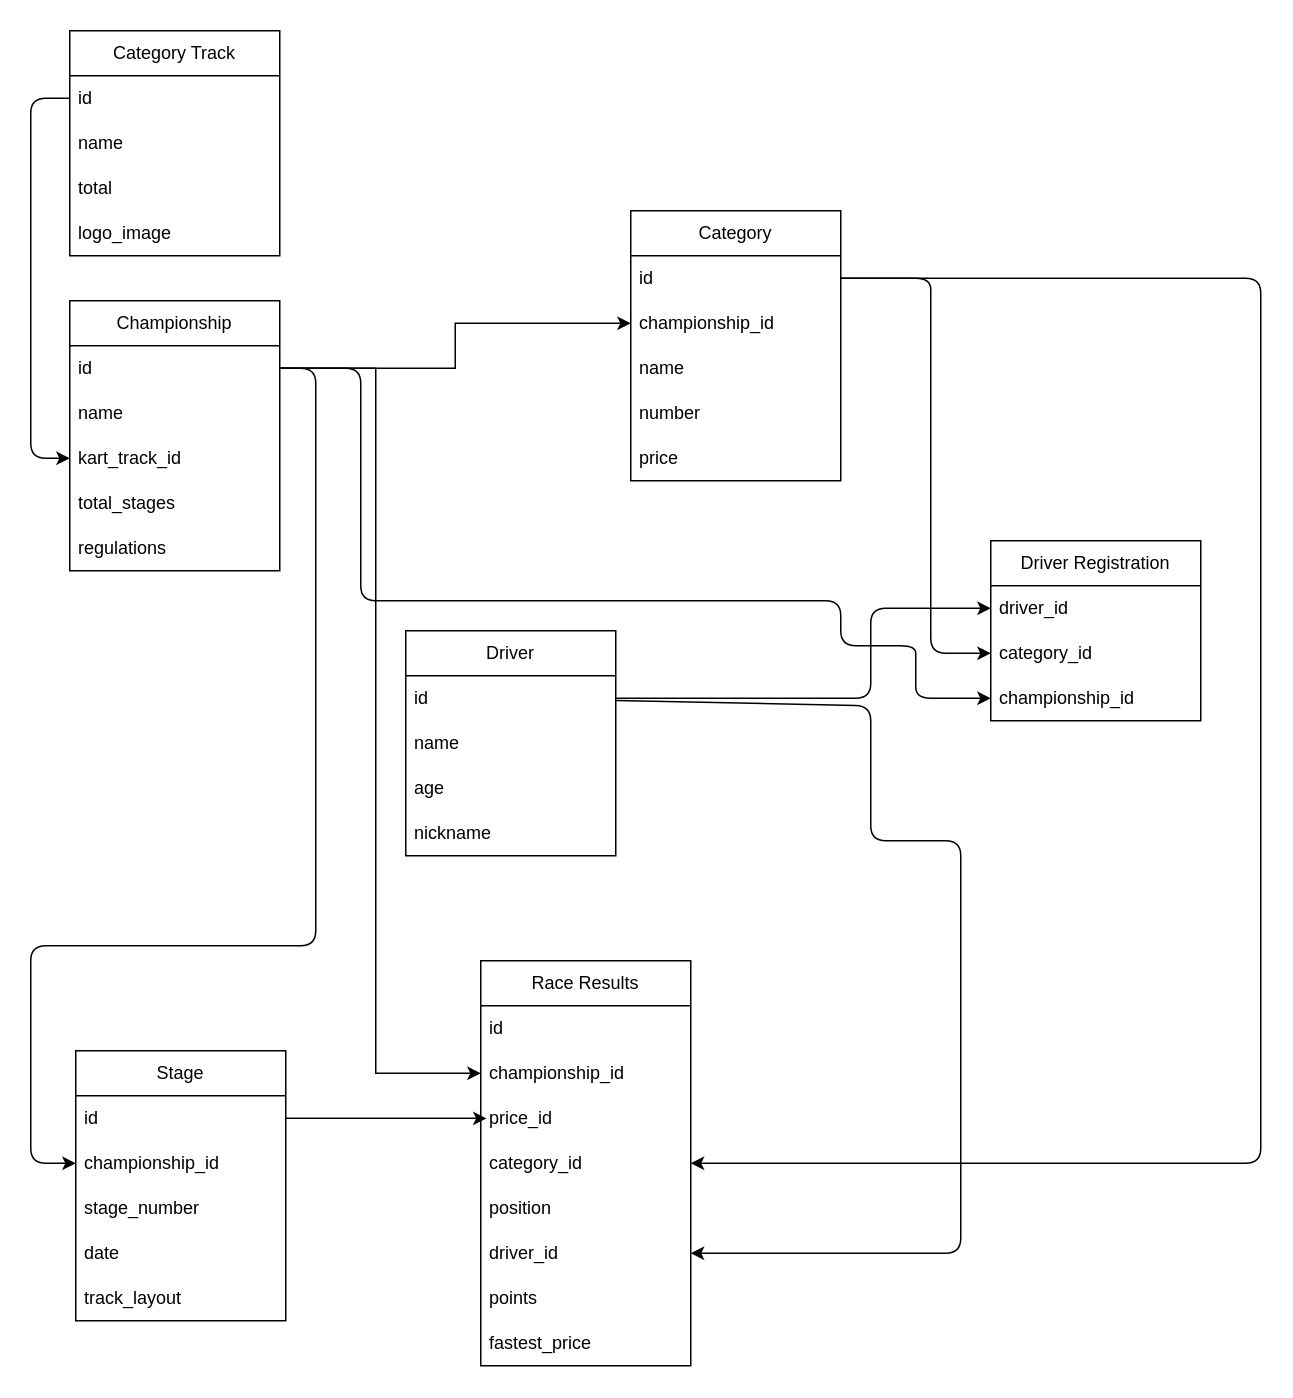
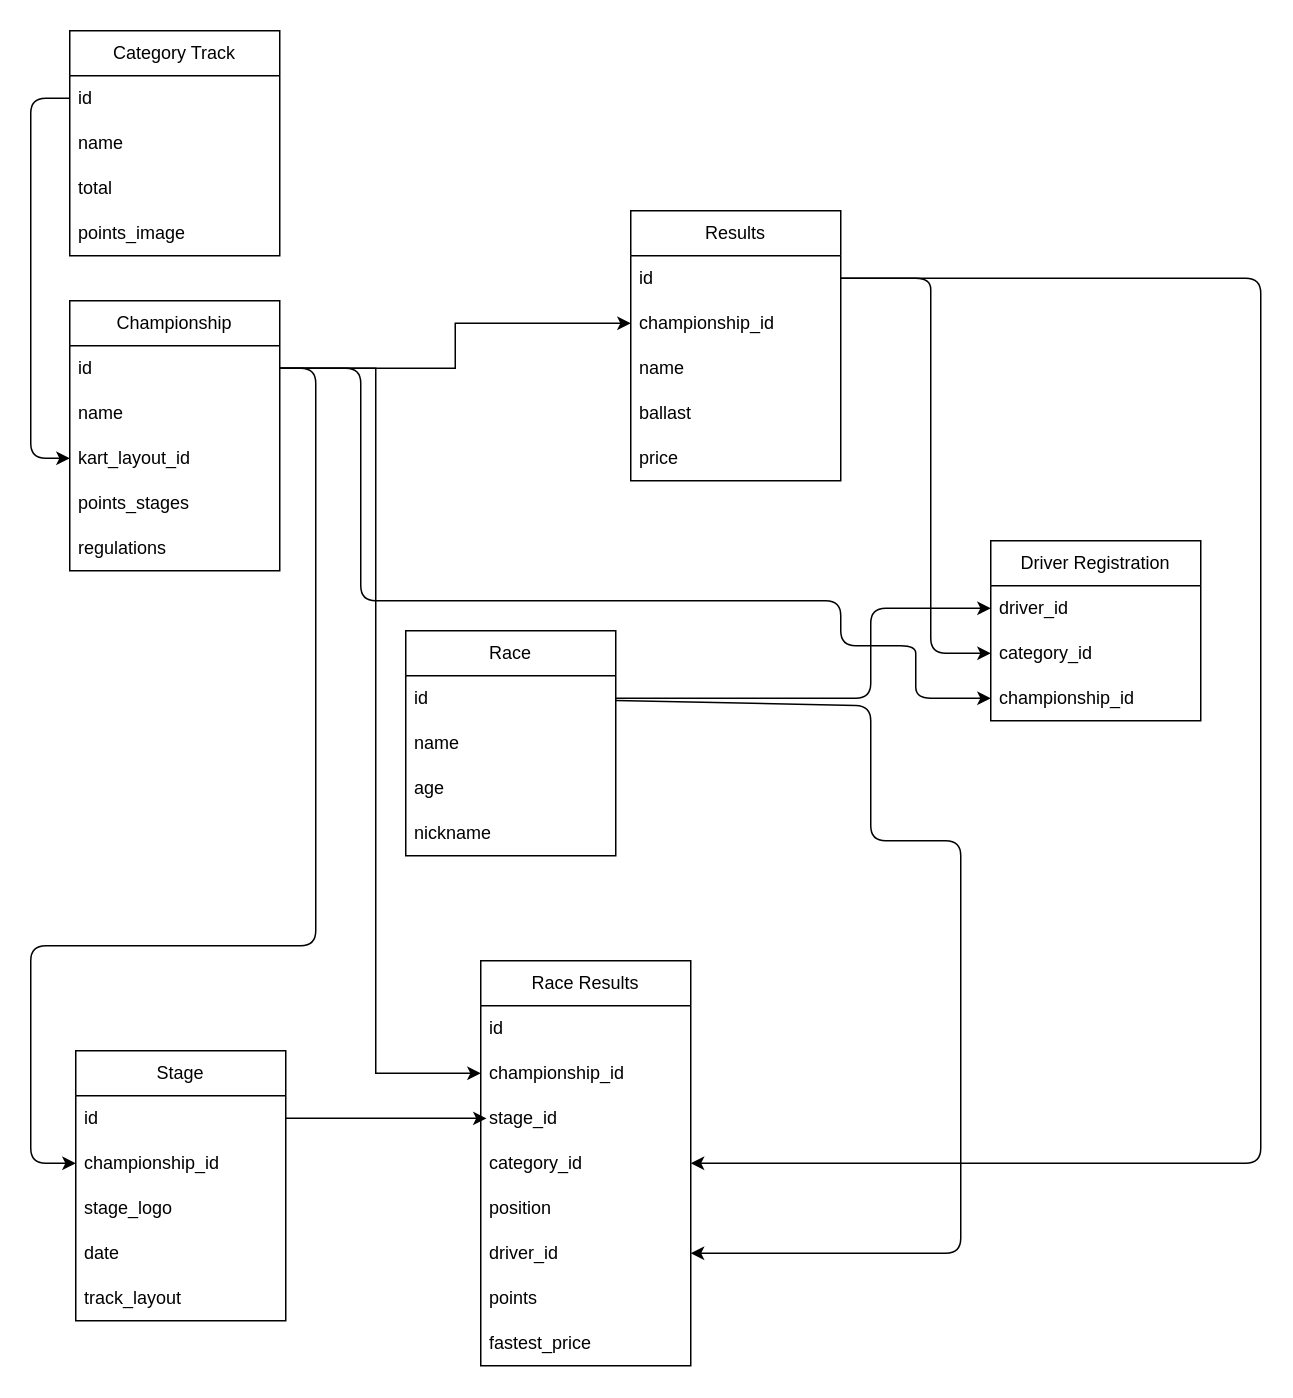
  <mxCell id="0" />
  <mxCell id="1" parent="0" />
  <mxCell id="2" style="edgeStyle=orthogonalEdgeStyle;rounded=0;orthogonalLoop=1;jettySize=auto;html=1;entryX=0;entryY=0.5;entryDx=0;entryDy=0;exitX=1;exitY=0.5;exitDx=0;exitDy=0;" parent="1" source="4" target="18" edge="1"><mxGeometry relative="1" as="geometry"><Array as="points"><mxPoint x="250" y="245" /><mxPoint x="250" y="715" /></Array></mxGeometry></mxCell>
  <mxCell id="3" value="Championship" style="swimlane;fontStyle=0;childLayout=stackLayout;horizontal=1;startSize=30;horizontalStack=0;resizeParent=1;resizeParentMax=0;resizeLast=0;collapsible=1;marginBottom=0;whiteSpace=wrap;html=1;" parent="1" vertex="1"><mxGeometry x="46" y="200" width="140" height="180" as="geometry"><mxRectangle x="50" y="540" width="120" height="30" as="alternateBounds" /></mxGeometry></mxCell>
  <mxCell id="4" value="id" style="text;strokeColor=none;fillColor=none;align=left;verticalAlign=middle;spacingLeft=4;spacingRight=4;overflow=hidden;points=[[0,0.5],[1,0.5]];portConstraint=eastwest;rotatable=0;whiteSpace=wrap;html=1;" parent="3" vertex="1"><mxGeometry y="30" width="140" height="30" as="geometry" /></mxCell>
  <mxCell id="5" value="name" style="text;strokeColor=none;fillColor=none;align=left;verticalAlign=middle;spacingLeft=4;spacingRight=4;overflow=hidden;points=[[0,0.5],[1,0.5]];portConstraint=eastwest;rotatable=0;whiteSpace=wrap;html=1;" parent="3" vertex="1"><mxGeometry y="60" width="140" height="30" as="geometry" /></mxCell>
- <mxCell id="6" value="kart_track_id" style="text;strokeColor=none;fillColor=none;align=left;verticalAlign=middle;spacingLeft=4;spacingRight=4;overflow=hidden;points=[[0,0.5],[1,0.5]];portConstraint=eastwest;rotatable=0;whiteSpace=wrap;html=1;" parent="3" vertex="1"><mxGeometry y="90" width="140" height="30" as="geometry" /></mxCell>
- <mxCell id="7" value="total_stages" style="text;strokeColor=none;fillColor=none;align=left;verticalAlign=middle;spacingLeft=4;spacingRight=4;overflow=hidden;points=[[0,0.5],[1,0.5]];portConstraint=eastwest;rotatable=0;whiteSpace=wrap;html=1;" parent="3" vertex="1"><mxGeometry y="120" width="140" height="30" as="geometry" /></mxCell>
+ <mxCell id="6" value="kart_layout_id" style="text;strokeColor=none;fillColor=none;align=left;verticalAlign=middle;spacingLeft=4;spacingRight=4;overflow=hidden;points=[[0,0.5],[1,0.5]];portConstraint=eastwest;rotatable=0;whiteSpace=wrap;html=1;" parent="3" vertex="1"><mxGeometry y="90" width="140" height="30" as="geometry" /></mxCell>
+ <mxCell id="7" value="points_stages" style="text;strokeColor=none;fillColor=none;align=left;verticalAlign=middle;spacingLeft=4;spacingRight=4;overflow=hidden;points=[[0,0.5],[1,0.5]];portConstraint=eastwest;rotatable=0;whiteSpace=wrap;html=1;" parent="3" vertex="1"><mxGeometry y="120" width="140" height="30" as="geometry" /></mxCell>
  <mxCell id="8" value="regulations" style="text;strokeColor=none;fillColor=none;align=left;verticalAlign=middle;spacingLeft=4;spacingRight=4;overflow=hidden;points=[[0,0.5],[1,0.5]];portConstraint=eastwest;rotatable=0;whiteSpace=wrap;html=1;" parent="3" vertex="1"><mxGeometry y="150" width="140" height="30" as="geometry" /></mxCell>
- <mxCell id="9" value="Category" style="swimlane;fontStyle=0;childLayout=stackLayout;horizontal=1;startSize=30;horizontalStack=0;resizeParent=1;resizeParentMax=0;resizeLast=0;collapsible=1;marginBottom=0;whiteSpace=wrap;html=1;" parent="1" vertex="1"><mxGeometry x="420" y="140" width="140" height="180" as="geometry" /></mxCell>
+ <mxCell id="9" value="Results" style="swimlane;fontStyle=0;childLayout=stackLayout;horizontal=1;startSize=30;horizontalStack=0;resizeParent=1;resizeParentMax=0;resizeLast=0;collapsible=1;marginBottom=0;whiteSpace=wrap;html=1;" parent="1" vertex="1"><mxGeometry x="420" y="140" width="140" height="180" as="geometry" /></mxCell>
  <mxCell id="10" value="id" style="text;strokeColor=none;fillColor=none;align=left;verticalAlign=middle;spacingLeft=4;spacingRight=4;overflow=hidden;points=[[0,0.5],[1,0.5]];portConstraint=eastwest;rotatable=0;whiteSpace=wrap;html=1;" parent="9" vertex="1"><mxGeometry y="30" width="140" height="30" as="geometry" /></mxCell>
  <mxCell id="11" value="championship_id" style="text;strokeColor=none;fillColor=none;align=left;verticalAlign=middle;spacingLeft=4;spacingRight=4;overflow=hidden;points=[[0,0.5],[1,0.5]];portConstraint=eastwest;rotatable=0;whiteSpace=wrap;html=1;" parent="9" vertex="1"><mxGeometry y="60" width="140" height="30" as="geometry" /></mxCell>
  <mxCell id="12" value="name" style="text;strokeColor=none;fillColor=none;align=left;verticalAlign=middle;spacingLeft=4;spacingRight=4;overflow=hidden;points=[[0,0.5],[1,0.5]];portConstraint=eastwest;rotatable=0;whiteSpace=wrap;html=1;" parent="9" vertex="1"><mxGeometry y="90" width="140" height="30" as="geometry" /></mxCell>
- <mxCell id="13" value="number" style="text;strokeColor=none;fillColor=none;align=left;verticalAlign=middle;spacingLeft=4;spacingRight=4;overflow=hidden;points=[[0,0.5],[1,0.5]];portConstraint=eastwest;rotatable=0;whiteSpace=wrap;html=1;" parent="9" vertex="1"><mxGeometry y="120" width="140" height="30" as="geometry" /></mxCell>
+ <mxCell id="13" value="ballast" style="text;strokeColor=none;fillColor=none;align=left;verticalAlign=middle;spacingLeft=4;spacingRight=4;overflow=hidden;points=[[0,0.5],[1,0.5]];portConstraint=eastwest;rotatable=0;whiteSpace=wrap;html=1;" parent="9" vertex="1"><mxGeometry y="120" width="140" height="30" as="geometry" /></mxCell>
  <mxCell id="14" value="price" style="text;strokeColor=none;fillColor=none;align=left;verticalAlign=middle;spacingLeft=4;spacingRight=4;overflow=hidden;points=[[0,0.5],[1,0.5]];portConstraint=eastwest;rotatable=0;whiteSpace=wrap;html=1;" parent="9" vertex="1"><mxGeometry y="150" width="140" height="30" as="geometry" /></mxCell>
  <mxCell id="15" style="edgeStyle=orthogonalEdgeStyle;rounded=0;orthogonalLoop=1;jettySize=auto;html=1;" parent="1" source="4" target="11" edge="1"><mxGeometry relative="1" as="geometry" /></mxCell>
  <mxCell id="16" value="Race Results" style="swimlane;fontStyle=0;childLayout=stackLayout;horizontal=1;startSize=30;horizontalStack=0;resizeParent=1;resizeParentMax=0;resizeLast=0;collapsible=1;marginBottom=0;whiteSpace=wrap;html=1;" parent="1" vertex="1"><mxGeometry x="320" y="640" width="140" height="270" as="geometry" /></mxCell>
  <mxCell id="17" value="id" style="text;strokeColor=none;fillColor=none;align=left;verticalAlign=middle;spacingLeft=4;spacingRight=4;overflow=hidden;points=[[0,0.5],[1,0.5]];portConstraint=eastwest;rotatable=0;whiteSpace=wrap;html=1;" parent="16" vertex="1"><mxGeometry y="30" width="140" height="30" as="geometry" /></mxCell>
  <mxCell id="18" value="championship_id" style="text;strokeColor=none;fillColor=none;align=left;verticalAlign=middle;spacingLeft=4;spacingRight=4;overflow=hidden;points=[[0,0.5],[1,0.5]];portConstraint=eastwest;rotatable=0;whiteSpace=wrap;html=1;" parent="16" vertex="1"><mxGeometry y="60" width="140" height="30" as="geometry" /></mxCell>
- <mxCell id="19" value="price_id" style="text;strokeColor=none;fillColor=none;align=left;verticalAlign=middle;spacingLeft=4;spacingRight=4;overflow=hidden;points=[[0,0.5],[1,0.5]];portConstraint=eastwest;rotatable=0;whiteSpace=wrap;html=1;" parent="16" vertex="1"><mxGeometry y="90" width="140" height="30" as="geometry" /></mxCell>
+ <mxCell id="19" value="stage_id" style="text;strokeColor=none;fillColor=none;align=left;verticalAlign=middle;spacingLeft=4;spacingRight=4;overflow=hidden;points=[[0,0.5],[1,0.5]];portConstraint=eastwest;rotatable=0;whiteSpace=wrap;html=1;" parent="16" vertex="1"><mxGeometry y="90" width="140" height="30" as="geometry" /></mxCell>
  <mxCell id="20" value="category_id" style="text;strokeColor=none;fillColor=none;align=left;verticalAlign=middle;spacingLeft=4;spacingRight=4;overflow=hidden;points=[[0,0.5],[1,0.5]];portConstraint=eastwest;rotatable=0;whiteSpace=wrap;html=1;" parent="16" vertex="1"><mxGeometry y="120" width="140" height="30" as="geometry" /></mxCell>
  <mxCell id="21" value="position" style="text;strokeColor=none;fillColor=none;align=left;verticalAlign=middle;spacingLeft=4;spacingRight=4;overflow=hidden;points=[[0,0.5],[1,0.5]];portConstraint=eastwest;rotatable=0;whiteSpace=wrap;html=1;" parent="16" vertex="1"><mxGeometry y="150" width="140" height="30" as="geometry" /></mxCell>
  <mxCell id="22" value="driver_id" style="text;strokeColor=none;fillColor=none;align=left;verticalAlign=middle;spacingLeft=4;spacingRight=4;overflow=hidden;points=[[0,0.5],[1,0.5]];portConstraint=eastwest;rotatable=0;whiteSpace=wrap;html=1;" parent="16" vertex="1"><mxGeometry y="180" width="140" height="30" as="geometry" /></mxCell>
  <mxCell id="23" value="points" style="text;strokeColor=none;fillColor=none;align=left;verticalAlign=middle;spacingLeft=4;spacingRight=4;overflow=hidden;points=[[0,0.5],[1,0.5]];portConstraint=eastwest;rotatable=0;whiteSpace=wrap;html=1;" parent="16" vertex="1"><mxGeometry y="210" width="140" height="30" as="geometry" /></mxCell>
  <mxCell id="24" value="fastest_price" style="text;strokeColor=none;fillColor=none;align=left;verticalAlign=middle;spacingLeft=4;spacingRight=4;overflow=hidden;points=[[0,0.5],[1,0.5]];portConstraint=eastwest;rotatable=0;whiteSpace=wrap;html=1;" parent="16" vertex="1"><mxGeometry y="240" width="140" height="30" as="geometry" /></mxCell>
  <mxCell id="25" value="Stage" style="swimlane;fontStyle=0;childLayout=stackLayout;horizontal=1;startSize=30;horizontalStack=0;resizeParent=1;resizeParentMax=0;resizeLast=0;collapsible=1;marginBottom=0;whiteSpace=wrap;html=1;" parent="1" vertex="1"><mxGeometry x="50" y="700" width="140" height="180" as="geometry" /></mxCell>
  <mxCell id="26" value="id" style="text;strokeColor=none;fillColor=none;align=left;verticalAlign=middle;spacingLeft=4;spacingRight=4;overflow=hidden;points=[[0,0.5],[1,0.5]];portConstraint=eastwest;rotatable=0;whiteSpace=wrap;html=1;" parent="25" vertex="1"><mxGeometry y="30" width="140" height="30" as="geometry" /></mxCell>
  <mxCell id="27" value="championship_id" style="text;strokeColor=none;fillColor=none;align=left;verticalAlign=middle;spacingLeft=4;spacingRight=4;overflow=hidden;points=[[0,0.5],[1,0.5]];portConstraint=eastwest;rotatable=0;whiteSpace=wrap;html=1;" parent="25" vertex="1"><mxGeometry y="60" width="140" height="30" as="geometry" /></mxCell>
- <mxCell id="28" value="stage_number" style="text;strokeColor=none;fillColor=none;align=left;verticalAlign=middle;spacingLeft=4;spacingRight=4;overflow=hidden;points=[[0,0.5],[1,0.5]];portConstraint=eastwest;rotatable=0;whiteSpace=wrap;html=1;" parent="25" vertex="1"><mxGeometry y="90" width="140" height="30" as="geometry" /></mxCell>
+ <mxCell id="28" value="stage_logo" style="text;strokeColor=none;fillColor=none;align=left;verticalAlign=middle;spacingLeft=4;spacingRight=4;overflow=hidden;points=[[0,0.5],[1,0.5]];portConstraint=eastwest;rotatable=0;whiteSpace=wrap;html=1;" parent="25" vertex="1"><mxGeometry y="90" width="140" height="30" as="geometry" /></mxCell>
  <mxCell id="29" value="date" style="text;strokeColor=none;fillColor=none;align=left;verticalAlign=middle;spacingLeft=4;spacingRight=4;overflow=hidden;points=[[0,0.5],[1,0.5]];portConstraint=eastwest;rotatable=0;whiteSpace=wrap;html=1;" parent="25" vertex="1"><mxGeometry y="120" width="140" height="30" as="geometry" /></mxCell>
  <mxCell id="30" value="track_layout" style="text;strokeColor=none;fillColor=none;align=left;verticalAlign=middle;spacingLeft=4;spacingRight=4;overflow=hidden;points=[[0,0.5],[1,0.5]];portConstraint=eastwest;rotatable=0;whiteSpace=wrap;html=1;" vertex="1" parent="25"><mxGeometry y="150" width="140" height="30" as="geometry" /></mxCell>
- <mxCell id="31" value="Driver" style="swimlane;fontStyle=0;childLayout=stackLayout;horizontal=1;startSize=30;horizontalStack=0;resizeParent=1;resizeParentMax=0;resizeLast=0;collapsible=1;marginBottom=0;whiteSpace=wrap;html=1;" parent="1" vertex="1"><mxGeometry x="270" y="420" width="140" height="150" as="geometry" /></mxCell>
+ <mxCell id="31" value="Race" style="swimlane;fontStyle=0;childLayout=stackLayout;horizontal=1;startSize=30;horizontalStack=0;resizeParent=1;resizeParentMax=0;resizeLast=0;collapsible=1;marginBottom=0;whiteSpace=wrap;html=1;" parent="1" vertex="1"><mxGeometry x="270" y="420" width="140" height="150" as="geometry" /></mxCell>
  <mxCell id="32" value="id" style="text;strokeColor=none;fillColor=none;align=left;verticalAlign=middle;spacingLeft=4;spacingRight=4;overflow=hidden;points=[[0,0.5],[1,0.5]];portConstraint=eastwest;rotatable=0;whiteSpace=wrap;html=1;" parent="31" vertex="1"><mxGeometry y="30" width="140" height="30" as="geometry" /></mxCell>
  <mxCell id="33" value="name" style="text;strokeColor=none;fillColor=none;align=left;verticalAlign=middle;spacingLeft=4;spacingRight=4;overflow=hidden;points=[[0,0.5],[1,0.5]];portConstraint=eastwest;rotatable=0;whiteSpace=wrap;html=1;" parent="31" vertex="1"><mxGeometry y="60" width="140" height="30" as="geometry" /></mxCell>
  <mxCell id="34" value="age" style="text;strokeColor=none;fillColor=none;align=left;verticalAlign=middle;spacingLeft=4;spacingRight=4;overflow=hidden;points=[[0,0.5],[1,0.5]];portConstraint=eastwest;rotatable=0;whiteSpace=wrap;html=1;" parent="31" vertex="1"><mxGeometry y="90" width="140" height="30" as="geometry" /></mxCell>
  <mxCell id="35" value="nickname" style="text;strokeColor=none;fillColor=none;align=left;verticalAlign=middle;spacingLeft=4;spacingRight=4;overflow=hidden;points=[[0,0.5],[1,0.5]];portConstraint=eastwest;rotatable=0;whiteSpace=wrap;html=1;" parent="31" vertex="1"><mxGeometry y="120" width="140" height="30" as="geometry" /></mxCell>
  <mxCell id="36" style="edgeStyle=orthogonalEdgeStyle;rounded=0;orthogonalLoop=1;jettySize=auto;html=1;entryX=0.028;entryY=0.503;entryDx=0;entryDy=0;entryPerimeter=0;" parent="1" source="26" target="19" edge="1"><mxGeometry relative="1" as="geometry" /></mxCell>
  <mxCell id="37" style="edgeStyle=none;html=1;exitX=1;exitY=0.5;exitDx=0;exitDy=0;entryX=0;entryY=0.5;entryDx=0;entryDy=0;" parent="1" source="4" target="27" edge="1"><mxGeometry relative="1" as="geometry"><Array as="points"><mxPoint x="210" y="245" /><mxPoint x="210" y="490" /><mxPoint x="210" y="630" /><mxPoint x="20" y="630" /><mxPoint x="20" y="775" /></Array></mxGeometry></mxCell>
  <mxCell id="38" style="edgeStyle=none;html=1;entryX=1;entryY=0.5;entryDx=0;entryDy=0;exitX=1;exitY=0.5;exitDx=0;exitDy=0;" parent="1" source="10" target="20" edge="1"><mxGeometry relative="1" as="geometry"><Array as="points"><mxPoint x="840" y="185" /><mxPoint x="840" y="775" /></Array></mxGeometry></mxCell>
  <mxCell id="39" value="Category Track" style="swimlane;fontStyle=0;childLayout=stackLayout;horizontal=1;startSize=30;horizontalStack=0;resizeParent=1;resizeParentMax=0;resizeLast=0;collapsible=1;marginBottom=0;whiteSpace=wrap;html=1;" vertex="1" parent="1"><mxGeometry x="46" width="140" height="150" as="geometry" y="20" /></mxCell>
  <mxCell id="40" value="id" style="text;strokeColor=none;fillColor=none;align=left;verticalAlign=middle;spacingLeft=4;spacingRight=4;overflow=hidden;points=[[0,0.5],[1,0.5]];portConstraint=eastwest;rotatable=0;whiteSpace=wrap;html=1;" vertex="1" parent="39"><mxGeometry y="30" width="140" height="30" as="geometry" /></mxCell>
  <mxCell id="41" value="name" style="text;strokeColor=none;fillColor=none;align=left;verticalAlign=middle;spacingLeft=4;spacingRight=4;overflow=hidden;points=[[0,0.5],[1,0.5]];portConstraint=eastwest;rotatable=0;whiteSpace=wrap;html=1;" vertex="1" parent="39"><mxGeometry y="60" width="140" height="30" as="geometry" /></mxCell>
  <mxCell id="42" value="total" style="text;strokeColor=none;fillColor=none;align=left;verticalAlign=middle;spacingLeft=4;spacingRight=4;overflow=hidden;points=[[0,0.5],[1,0.5]];portConstraint=eastwest;rotatable=0;whiteSpace=wrap;html=1;" vertex="1" parent="39"><mxGeometry y="90" width="140" height="30" as="geometry" /></mxCell>
- <mxCell id="43" value="logo_image" style="text;strokeColor=none;fillColor=none;align=left;verticalAlign=middle;spacingLeft=4;spacingRight=4;overflow=hidden;points=[[0,0.5],[1,0.5]];portConstraint=eastwest;rotatable=0;whiteSpace=wrap;html=1;" vertex="1" parent="39"><mxGeometry y="120" width="140" height="30" as="geometry" /></mxCell>
+ <mxCell id="43" value="points_image" style="text;strokeColor=none;fillColor=none;align=left;verticalAlign=middle;spacingLeft=4;spacingRight=4;overflow=hidden;points=[[0,0.5],[1,0.5]];portConstraint=eastwest;rotatable=0;whiteSpace=wrap;html=1;" vertex="1" parent="39"><mxGeometry y="120" width="140" height="30" as="geometry" /></mxCell>
  <mxCell id="44" style="edgeStyle=none;html=1;entryX=0;entryY=0.5;entryDx=0;entryDy=0;exitX=0;exitY=0.5;exitDx=0;exitDy=0;" edge="1" parent="1" source="40" target="6"><mxGeometry relative="1" as="geometry"><Array as="points"><mxPoint x="20" y="65" /><mxPoint x="20" y="180" /><mxPoint x="20" y="305" /></Array></mxGeometry></mxCell>
  <mxCell id="45" style="edgeStyle=none;html=1;entryX=1;entryY=0.5;entryDx=0;entryDy=0;" edge="1" parent="1" source="32" target="22"><mxGeometry relative="1" as="geometry"><Array as="points"><mxPoint x="580" y="470" /><mxPoint x="580" y="560" /><mxPoint x="640" y="560" /><mxPoint x="640" y="835" /></Array></mxGeometry></mxCell>
  <mxCell id="46" value="Driver Registration" style="swimlane;fontStyle=0;childLayout=stackLayout;horizontal=1;startSize=30;horizontalStack=0;resizeParent=1;resizeParentMax=0;resizeLast=0;collapsible=1;marginBottom=0;whiteSpace=wrap;html=1;" vertex="1" parent="1"><mxGeometry x="660" y="360" width="140" height="120" as="geometry" /></mxCell>
  <mxCell id="47" value="driver_id" style="text;strokeColor=none;fillColor=none;align=left;verticalAlign=middle;spacingLeft=4;spacingRight=4;overflow=hidden;points=[[0,0.5],[1,0.5]];portConstraint=eastwest;rotatable=0;whiteSpace=wrap;html=1;" vertex="1" parent="46"><mxGeometry y="30" width="140" height="30" as="geometry" /></mxCell>
  <mxCell id="48" value="category_id" style="text;strokeColor=none;fillColor=none;align=left;verticalAlign=middle;spacingLeft=4;spacingRight=4;overflow=hidden;points=[[0,0.5],[1,0.5]];portConstraint=eastwest;rotatable=0;whiteSpace=wrap;html=1;" vertex="1" parent="46"><mxGeometry y="60" width="140" height="30" as="geometry" /></mxCell>
  <mxCell id="49" value="championship_id" style="text;strokeColor=none;fillColor=none;align=left;verticalAlign=middle;spacingLeft=4;spacingRight=4;overflow=hidden;points=[[0,0.5],[1,0.5]];portConstraint=eastwest;rotatable=0;whiteSpace=wrap;html=1;" vertex="1" parent="46"><mxGeometry y="90" width="140" height="30" as="geometry" /></mxCell>
  <mxCell id="50" style="edgeStyle=none;html=1;entryX=0;entryY=0.5;entryDx=0;entryDy=0;exitX=1;exitY=0.5;exitDx=0;exitDy=0;" edge="1" parent="1" source="32" target="47"><mxGeometry relative="1" as="geometry"><Array as="points"><mxPoint x="580" y="465" /><mxPoint x="580" y="405" /><mxPoint x="620" y="405" /></Array></mxGeometry></mxCell>
  <mxCell id="51" style="edgeStyle=none;html=1;entryX=0;entryY=0.5;entryDx=0;entryDy=0;exitX=1;exitY=0.5;exitDx=0;exitDy=0;" edge="1" parent="1" source="10" target="48"><mxGeometry relative="1" as="geometry"><Array as="points"><mxPoint x="620" y="185" /><mxPoint x="620" y="200" /><mxPoint x="620" y="220" /><mxPoint x="620" y="435" /></Array></mxGeometry></mxCell>
  <mxCell id="52" style="edgeStyle=none;html=1;entryX=0;entryY=0.5;entryDx=0;entryDy=0;exitX=1;exitY=0.5;exitDx=0;exitDy=0;" edge="1" parent="1" source="4" target="49"><mxGeometry relative="1" as="geometry"><Array as="points"><mxPoint x="240" y="245" /><mxPoint x="240" y="400" /><mxPoint x="350" y="400" /><mxPoint x="460" y="400" /><mxPoint x="510" y="400" /><mxPoint x="560" y="400" /><mxPoint x="560" y="430" /><mxPoint x="610" y="430" /><mxPoint x="610" y="440" /><mxPoint x="610" y="465" /></Array></mxGeometry></mxCell>
